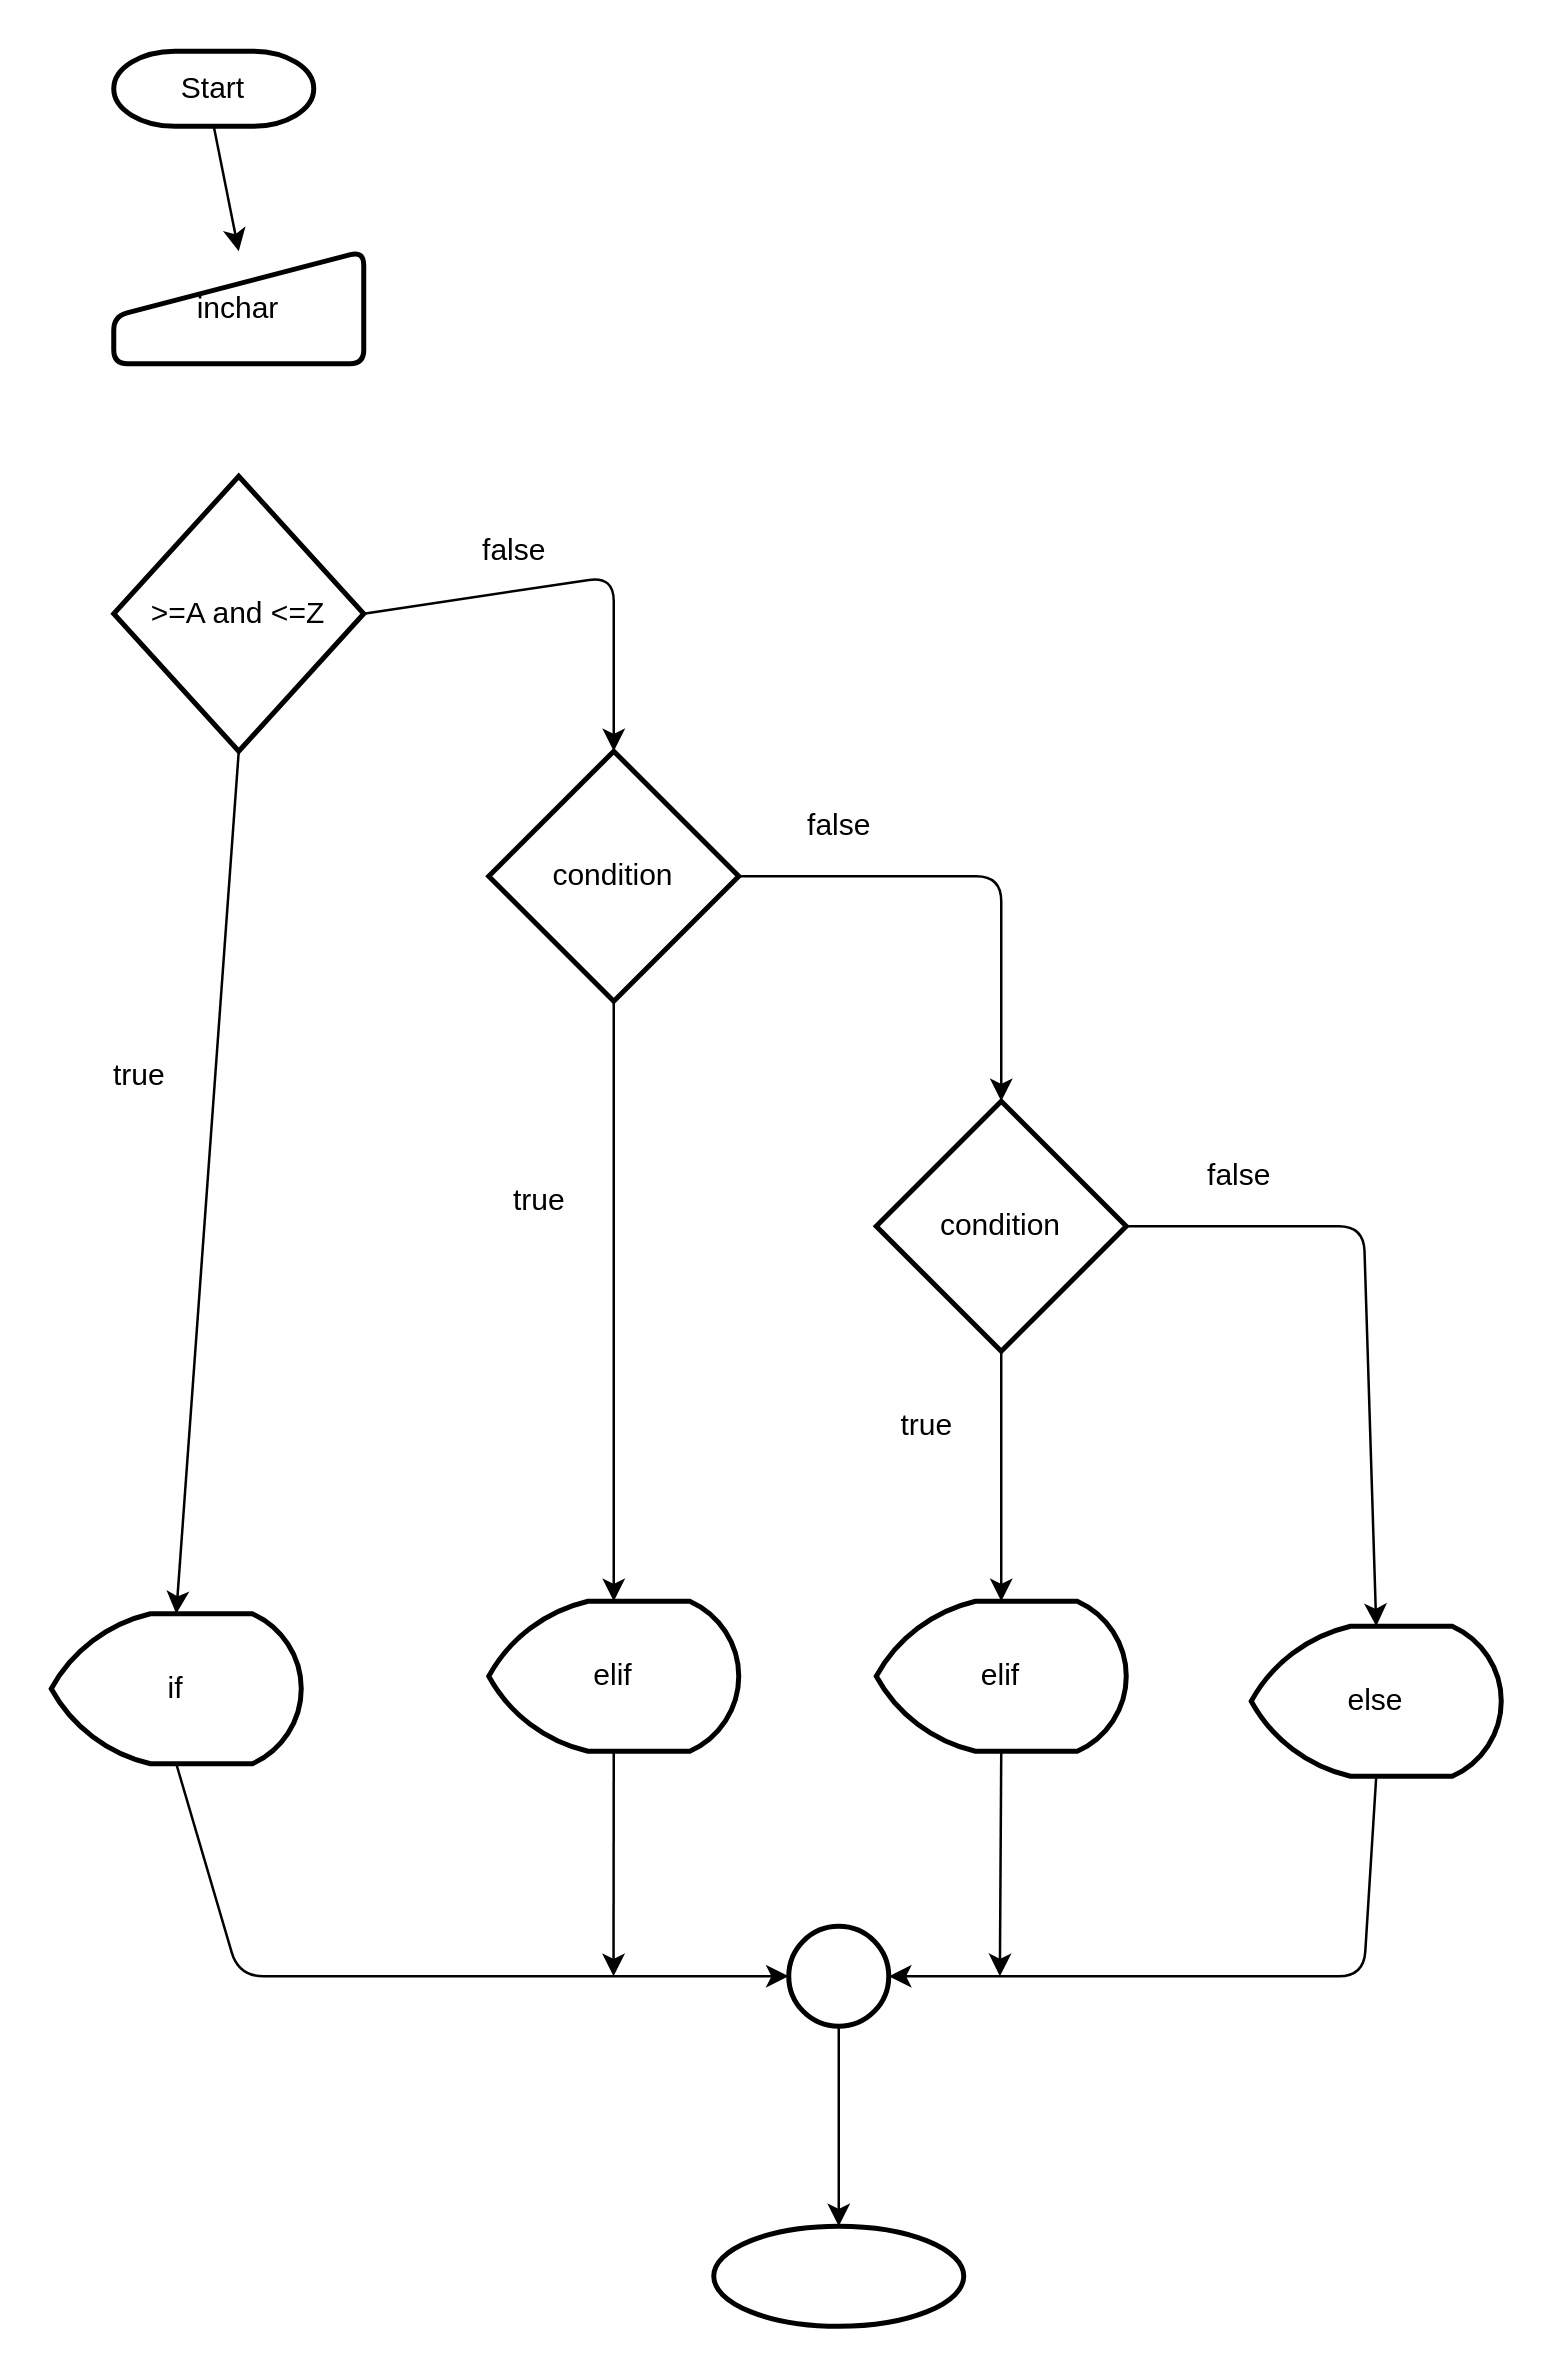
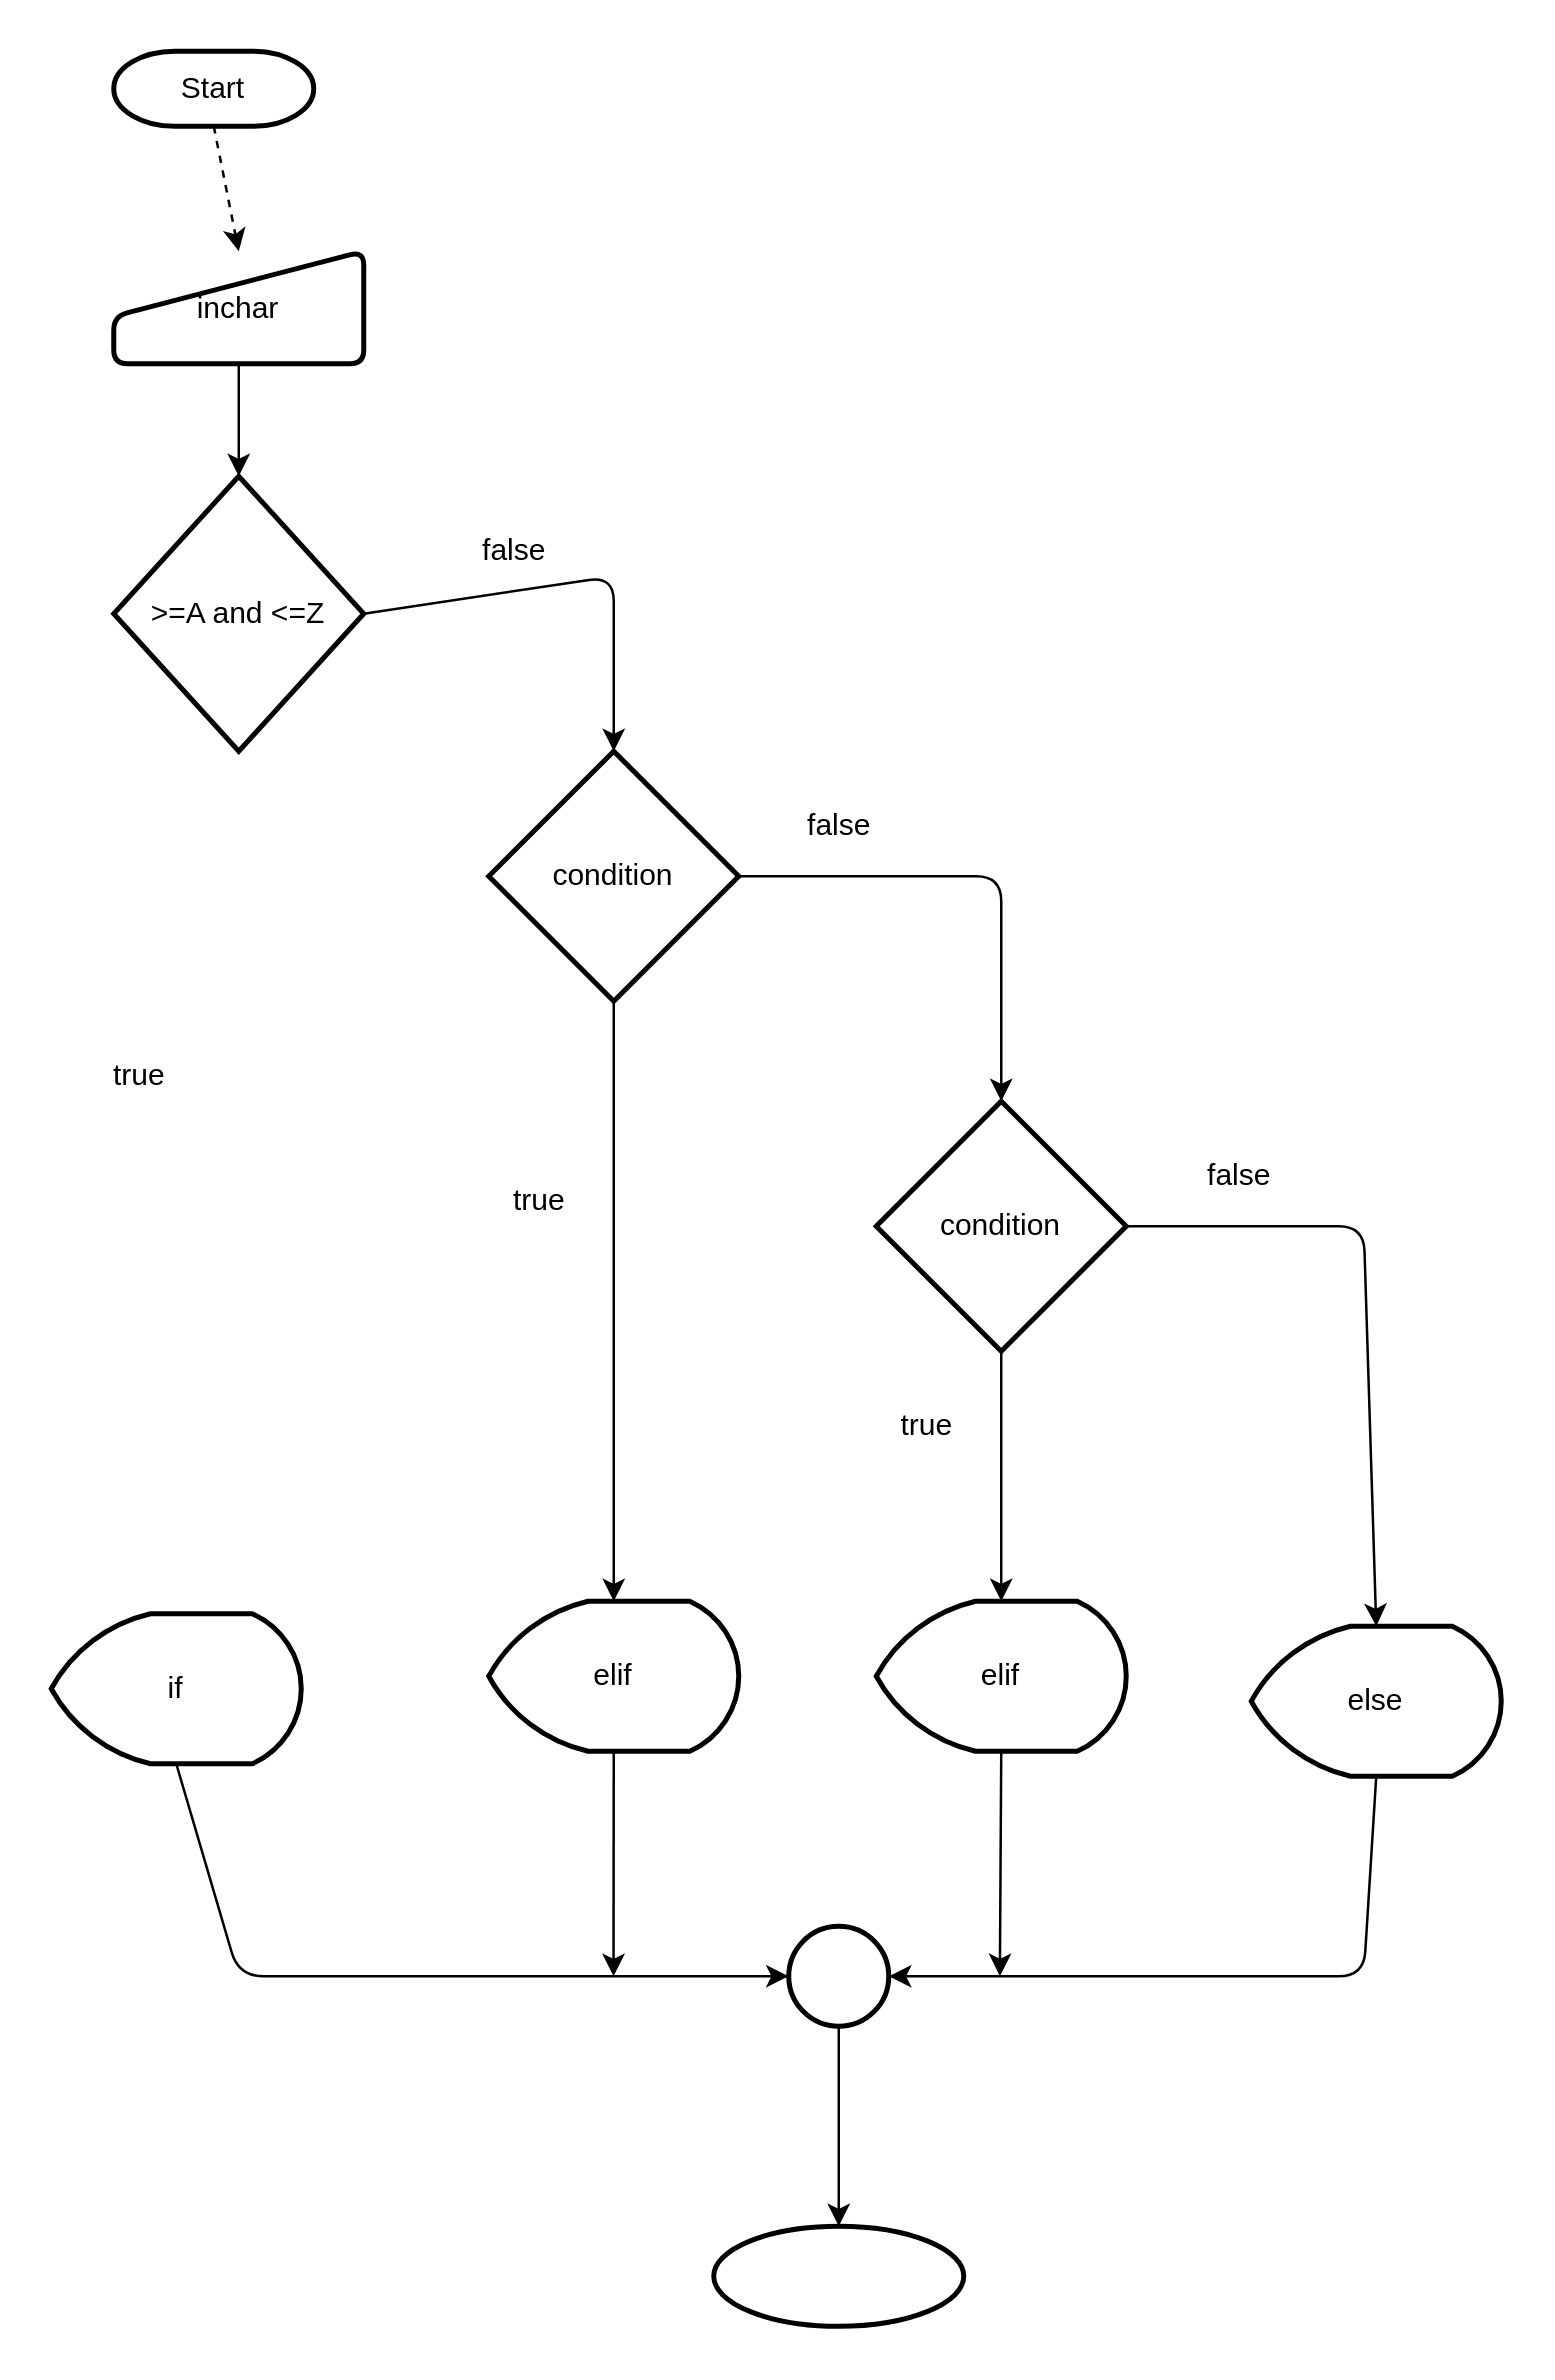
  <mxCell id="0" />
  <mxCell id="1" parent="0" />
- <mxCell id="2" style="edgeStyle=none;html=1;exitX=0.5;exitY=1;exitDx=0;exitDy=0;exitPerimeter=0;entryX=0.5;entryY=0;entryDx=0;entryDy=0;" edge="1" parent="1" source="3" target="5"><mxGeometry relative="1" as="geometry" /></mxCell>
+ <mxCell id="2" style="edgeStyle=none;html=1;exitX=0.5;exitY=1;exitDx=0;exitDy=0;exitPerimeter=0;entryX=0.5;entryY=0;entryDx=0;entryDy=0;dashed=1;" edge="1" parent="1" source="3" target="5"><mxGeometry relative="1" as="geometry" /></mxCell>
  <mxCell id="3" value="Start&lt;br&gt;" style="strokeWidth=2;html=1;shape=mxgraph.flowchart.terminator;whiteSpace=wrap;" vertex="1" parent="1"><mxGeometry x="45" y="20" width="80" height="30" as="geometry" /></mxCell>
+ <mxCell id="4" style="edgeStyle=none;html=1;exitX=0.5;exitY=1;exitDx=0;exitDy=0;entryX=0.5;entryY=0;entryDx=0;entryDy=0;entryPerimeter=0;" edge="1" parent="1" source="5" target="8"><mxGeometry relative="1" as="geometry" /></mxCell>
  <mxCell id="5" value="inchar" style="html=1;strokeWidth=2;shape=manualInput;whiteSpace=wrap;rounded=1;size=26;arcSize=11;" vertex="1" parent="1"><mxGeometry x="45" y="100" width="100" height="45" as="geometry" /></mxCell>
- <mxCell id="6" style="edgeStyle=none;html=1;exitX=0.5;exitY=1;exitDx=0;exitDy=0;exitPerimeter=0;entryX=0.5;entryY=0;entryDx=0;entryDy=0;entryPerimeter=0;" edge="1" parent="1" source="8" target="18"><mxGeometry relative="1" as="geometry" /></mxCell>
  <mxCell id="7" style="edgeStyle=none;html=1;exitX=1;exitY=0.5;exitDx=0;exitDy=0;exitPerimeter=0;entryX=0.5;entryY=0;entryDx=0;entryDy=0;entryPerimeter=0;" edge="1" parent="1" source="8" target="13"><mxGeometry relative="1" as="geometry"><Array as="points"><mxPoint x="245" y="230" /></Array></mxGeometry></mxCell>
  <mxCell id="8" value="&amp;gt;=A and &amp;lt;=Z" style="strokeWidth=2;html=1;shape=mxgraph.flowchart.decision;whiteSpace=wrap;" vertex="1" parent="1"><mxGeometry x="45" y="190" width="100" height="110" as="geometry" /></mxCell>
  <mxCell id="9" value="true" style="text;html=1;resizable=0;autosize=1;align=center;verticalAlign=middle;points=[];fillColor=none;strokeColor=none;rounded=0;" vertex="1" parent="1"><mxGeometry x="35" y="420" width="40" height="20" as="geometry" /></mxCell>
  <mxCell id="10" value="false" style="text;html=1;resizable=0;autosize=1;align=center;verticalAlign=middle;points=[];fillColor=none;strokeColor=none;rounded=0;" vertex="1" parent="1"><mxGeometry x="475" y="460" width="40" height="20" as="geometry" /></mxCell>
  <mxCell id="11" style="edgeStyle=none;html=1;exitX=0.5;exitY=1;exitDx=0;exitDy=0;exitPerimeter=0;entryX=0.5;entryY=0;entryDx=0;entryDy=0;entryPerimeter=0;" edge="1" parent="1" source="13" target="20"><mxGeometry relative="1" as="geometry" /></mxCell>
  <mxCell id="12" style="edgeStyle=none;html=1;exitX=1;exitY=0.5;exitDx=0;exitDy=0;exitPerimeter=0;entryX=0.5;entryY=0;entryDx=0;entryDy=0;entryPerimeter=0;" edge="1" parent="1" source="13" target="16"><mxGeometry relative="1" as="geometry"><Array as="points"><mxPoint x="400" y="350" /></Array></mxGeometry></mxCell>
  <mxCell id="13" value="condition" style="strokeWidth=2;html=1;shape=mxgraph.flowchart.decision;whiteSpace=wrap;" vertex="1" parent="1"><mxGeometry x="195" y="300" width="100" height="100" as="geometry" /></mxCell>
  <mxCell id="14" style="edgeStyle=none;html=1;exitX=0.5;exitY=1;exitDx=0;exitDy=0;exitPerimeter=0;entryX=0.5;entryY=0;entryDx=0;entryDy=0;entryPerimeter=0;" edge="1" parent="1" source="16" target="22"><mxGeometry relative="1" as="geometry" /></mxCell>
  <mxCell id="15" style="edgeStyle=none;html=1;exitX=1;exitY=0.5;exitDx=0;exitDy=0;exitPerimeter=0;entryX=0.5;entryY=0;entryDx=0;entryDy=0;entryPerimeter=0;" edge="1" parent="1" source="16" target="24"><mxGeometry relative="1" as="geometry"><Array as="points"><mxPoint x="545" y="490" /></Array></mxGeometry></mxCell>
  <mxCell id="16" value="condition" style="strokeWidth=2;html=1;shape=mxgraph.flowchart.decision;whiteSpace=wrap;" vertex="1" parent="1"><mxGeometry x="350" y="440" width="100" height="100" as="geometry" /></mxCell>
  <mxCell id="17" style="edgeStyle=none;html=1;exitX=0.5;exitY=1;exitDx=0;exitDy=0;exitPerimeter=0;entryX=0;entryY=0.5;entryDx=0;entryDy=0;entryPerimeter=0;" edge="1" parent="1" source="18" target="30"><mxGeometry relative="1" as="geometry"><Array as="points"><mxPoint x="95" y="790" /></Array></mxGeometry></mxCell>
  <mxCell id="18" value="if" style="strokeWidth=2;html=1;shape=mxgraph.flowchart.display;whiteSpace=wrap;" vertex="1" parent="1"><mxGeometry x="20" y="645" width="100" height="60" as="geometry" /></mxCell>
  <mxCell id="19" style="edgeStyle=none;html=1;exitX=0.5;exitY=1;exitDx=0;exitDy=0;exitPerimeter=0;" edge="1" parent="1" source="20"><mxGeometry relative="1" as="geometry"><mxPoint x="244.909" y="790" as="targetPoint" /></mxGeometry></mxCell>
  <mxCell id="20" value="elif" style="strokeWidth=2;html=1;shape=mxgraph.flowchart.display;whiteSpace=wrap;" vertex="1" parent="1"><mxGeometry x="195" y="640" width="100" height="60" as="geometry" /></mxCell>
  <mxCell id="21" style="edgeStyle=none;html=1;exitX=0.5;exitY=1;exitDx=0;exitDy=0;exitPerimeter=0;" edge="1" parent="1" source="22"><mxGeometry relative="1" as="geometry"><mxPoint x="399.455" y="790" as="targetPoint" /></mxGeometry></mxCell>
  <mxCell id="22" value="elif" style="strokeWidth=2;html=1;shape=mxgraph.flowchart.display;whiteSpace=wrap;" vertex="1" parent="1"><mxGeometry x="350" y="640" width="100" height="60" as="geometry" /></mxCell>
  <mxCell id="23" style="edgeStyle=none;html=1;exitX=0.5;exitY=1;exitDx=0;exitDy=0;exitPerimeter=0;entryX=1;entryY=0.5;entryDx=0;entryDy=0;entryPerimeter=0;" edge="1" parent="1" source="24" target="30"><mxGeometry relative="1" as="geometry"><Array as="points"><mxPoint x="545" y="790" /></Array></mxGeometry></mxCell>
  <mxCell id="24" value="else" style="strokeWidth=2;html=1;shape=mxgraph.flowchart.display;whiteSpace=wrap;" vertex="1" parent="1"><mxGeometry x="500" y="650" width="100" height="60" as="geometry" /></mxCell>
  <mxCell id="25" value="false" style="text;html=1;resizable=0;autosize=1;align=center;verticalAlign=middle;points=[];fillColor=none;strokeColor=none;rounded=0;" vertex="1" parent="1"><mxGeometry x="185" y="210" width="40" height="20" as="geometry" /></mxCell>
  <mxCell id="26" value="false" style="text;html=1;resizable=0;autosize=1;align=center;verticalAlign=middle;points=[];fillColor=none;strokeColor=none;rounded=0;" vertex="1" parent="1"><mxGeometry x="315" y="320" width="40" height="20" as="geometry" /></mxCell>
  <mxCell id="27" value="true" style="text;html=1;resizable=0;autosize=1;align=center;verticalAlign=middle;points=[];fillColor=none;strokeColor=none;rounded=0;" vertex="1" parent="1"><mxGeometry x="195" y="470" width="40" height="20" as="geometry" /></mxCell>
  <mxCell id="28" value="true" style="text;html=1;resizable=0;autosize=1;align=center;verticalAlign=middle;points=[];fillColor=none;strokeColor=none;rounded=0;" vertex="1" parent="1"><mxGeometry x="350" y="560" width="40" height="20" as="geometry" /></mxCell>
  <mxCell id="29" style="edgeStyle=none;html=1;exitX=0.5;exitY=1;exitDx=0;exitDy=0;exitPerimeter=0;entryX=0.5;entryY=0;entryDx=0;entryDy=0;entryPerimeter=0;" edge="1" parent="1" source="30" target="31"><mxGeometry relative="1" as="geometry" /></mxCell>
  <mxCell id="30" value="" style="strokeWidth=2;html=1;shape=mxgraph.flowchart.start_2;whiteSpace=wrap;" vertex="1" parent="1"><mxGeometry x="315" y="770" width="40" height="40" as="geometry" /></mxCell>
  <mxCell id="31" value="" style="strokeWidth=2;html=1;shape=mxgraph.flowchart.start_1;whiteSpace=wrap;" vertex="1" parent="1"><mxGeometry x="285" y="890" width="100" height="40" as="geometry" /></mxCell>
